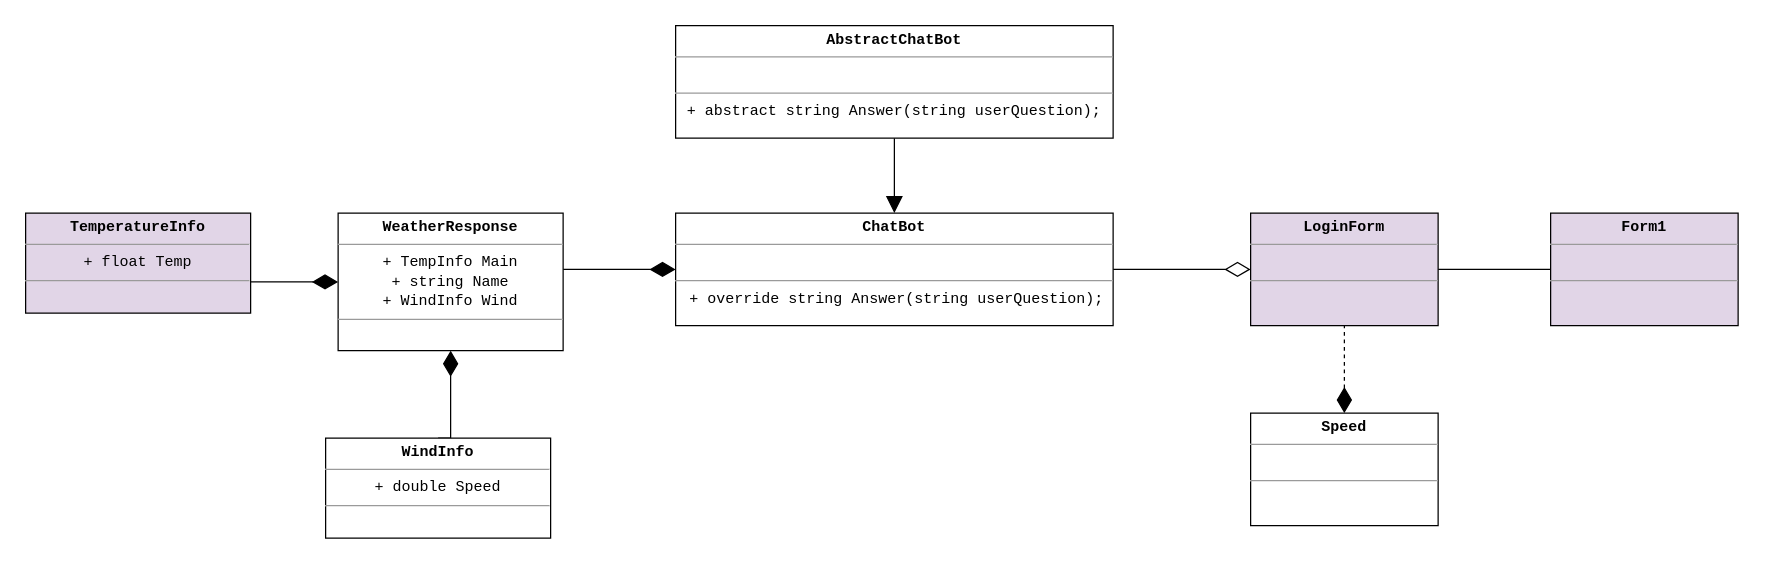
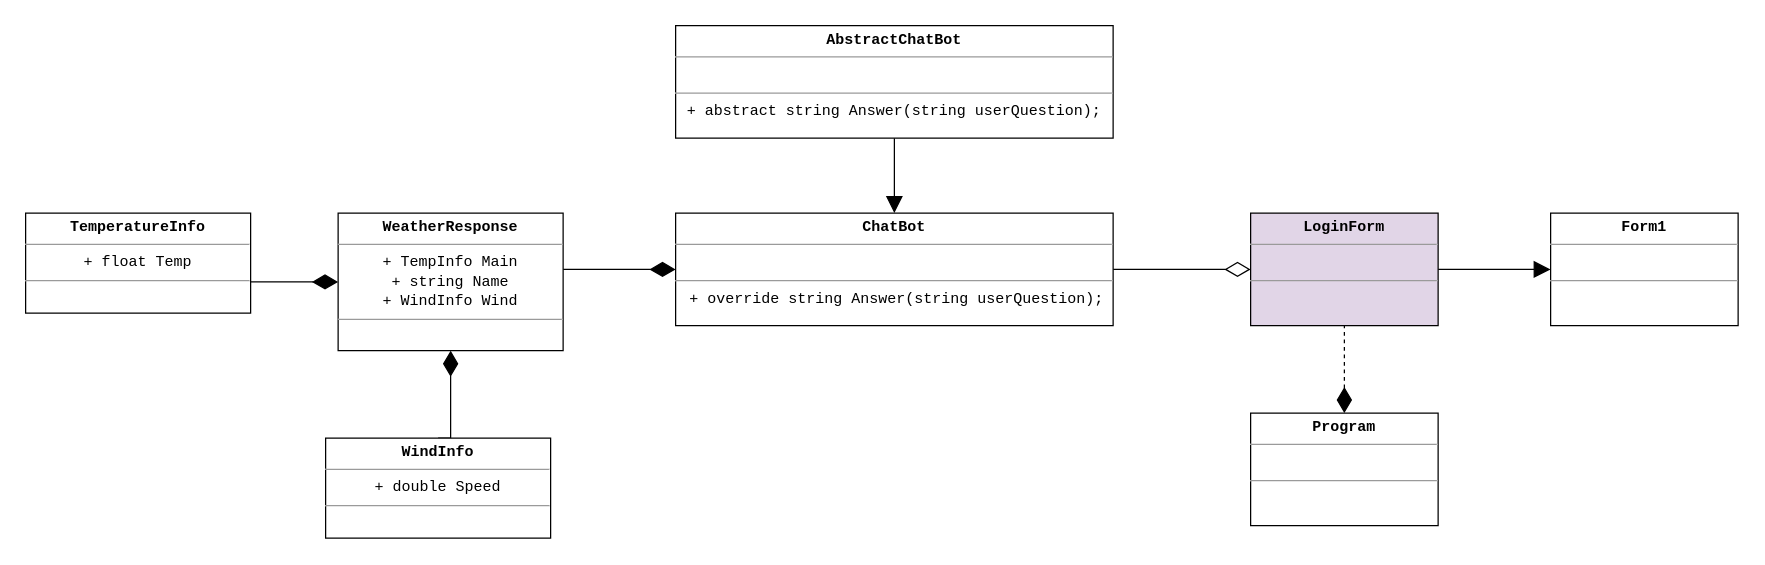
  <mxCell id="0" />
  <mxCell id="1" parent="0" />
  <mxCell id="2" style="edgeStyle=orthogonalEdgeStyle;rounded=0;orthogonalLoop=1;jettySize=auto;html=1;entryX=0.5;entryY=0;entryDx=0;entryDy=0;strokeWidth=1;endArrow=block;endFill=1;endSize=11;" parent="1" source="3" target="5" edge="1"><mxGeometry relative="1" as="geometry" /></mxCell>
  <mxCell id="3" value="&lt;p style=&quot;margin: 4px 0px 0px&quot;&gt;&lt;font face=&quot;Courier New&quot;&gt;&lt;b&gt;AbstractChatBot&lt;/b&gt;&lt;br&gt;&lt;/font&gt;&lt;/p&gt;&lt;hr size=&quot;1&quot;&gt;&lt;p style=&quot;margin: 0px 0px 0px 4px&quot;&gt;&lt;font face=&quot;Courier New&quot;&gt;&lt;br&gt;&lt;/font&gt;&lt;/p&gt;&lt;hr size=&quot;1&quot;&gt;&lt;font face=&quot;Courier New&quot;&gt;+ abstract&amp;nbsp;&lt;/font&gt;&lt;span style=&quot;font-family: &amp;#34;courier new&amp;#34;&quot;&gt;string Answer(string userQuestion);&lt;/span&gt;&lt;font face=&quot;Courier New&quot;&gt;&lt;br&gt;&lt;/font&gt;" style="verticalAlign=top;align=center;overflow=fill;fontSize=12;fontFamily=Helvetica;html=1;" parent="1" vertex="1"><mxGeometry x="540" y="20" width="350" height="90" as="geometry" /></mxCell>
  <mxCell id="4" style="edgeStyle=orthogonalEdgeStyle;rounded=0;orthogonalLoop=1;jettySize=auto;html=1;startArrow=none;startFill=0;startSize=18;endArrow=diamondThin;endFill=0;endSize=18;strokeWidth=1;entryX=0;entryY=0.5;entryDx=0;entryDy=0;" parent="1" source="5" target="8" edge="1"><mxGeometry relative="1" as="geometry"><Array as="points"><mxPoint x="960" y="215" /><mxPoint x="960" y="215" /></Array><mxPoint x="970" y="480" as="targetPoint" /></mxGeometry></mxCell>
  <mxCell id="5" value="&lt;p style=&quot;margin: 4px 0px 0px&quot;&gt;&lt;b style=&quot;font-family: &amp;#34;courier new&amp;#34;&quot;&gt;ChatBot&lt;/b&gt;&lt;br&gt;&lt;/p&gt;&lt;hr size=&quot;1&quot;&gt;&lt;p style=&quot;margin: 0px 0px 0px 4px&quot;&gt;&lt;font face=&quot;Courier New&quot;&gt;&lt;br&gt;&lt;/font&gt;&lt;/p&gt;&lt;hr size=&quot;1&quot;&gt;&lt;p style=&quot;margin: 0px 0px 0px 4px&quot;&gt;&lt;font face=&quot;Courier New&quot;&gt;+ override string Answer(string userQuestion);&lt;/font&gt;&lt;br&gt;&lt;/p&gt;" style="verticalAlign=top;align=center;overflow=fill;fontSize=12;fontFamily=Helvetica;html=1;" parent="1" vertex="1"><mxGeometry x="540" y="170" width="350" height="90" as="geometry" /></mxCell>
- <mxCell id="6" value="&lt;p style=&quot;margin: 4px 0px 0px&quot;&gt;&lt;font face=&quot;Courier New&quot;&gt;&lt;b&gt;Form1&lt;/b&gt;&lt;/font&gt;&lt;/p&gt;&lt;hr size=&quot;1&quot;&gt;&lt;p style=&quot;margin: 0px 0px 0px 4px&quot;&gt;&lt;font face=&quot;Courier New&quot;&gt;&lt;br&gt;&lt;/font&gt;&lt;/p&gt;&lt;hr size=&quot;1&quot;&gt;&lt;font face=&quot;Courier New&quot;&gt;&lt;br&gt;&lt;/font&gt;" style="verticalAlign=top;align=center;overflow=fill;fontSize=12;fontFamily=Helvetica;html=1;fillColor=#e1d5e7;" parent="1" vertex="1"><mxGeometry x="1240" y="170" width="150" height="90" as="geometry" /></mxCell>
- <mxCell id="7" style="edgeStyle=orthogonalEdgeStyle;rounded=0;orthogonalLoop=1;jettySize=auto;html=1;entryX=0;entryY=0.5;entryDx=0;entryDy=0;endArrow=none;endFill=1;endSize=11;strokeWidth=1;exitX=1;exitY=0.5;exitDx=0;exitDy=0;" parent="1" source="8" target="6" edge="1"><mxGeometry relative="1" as="geometry"><Array as="points"><mxPoint x="1190" y="215" /><mxPoint x="1190" y="215" /></Array></mxGeometry></mxCell>
+ <mxCell id="6" value="&lt;p style=&quot;margin: 4px 0px 0px&quot;&gt;&lt;font face=&quot;Courier New&quot;&gt;&lt;b&gt;Form1&lt;/b&gt;&lt;/font&gt;&lt;/p&gt;&lt;hr size=&quot;1&quot;&gt;&lt;p style=&quot;margin: 0px 0px 0px 4px&quot;&gt;&lt;font face=&quot;Courier New&quot;&gt;&lt;br&gt;&lt;/font&gt;&lt;/p&gt;&lt;hr size=&quot;1&quot;&gt;&lt;font face=&quot;Courier New&quot;&gt;&lt;br&gt;&lt;/font&gt;" style="verticalAlign=top;align=center;overflow=fill;fontSize=12;fontFamily=Helvetica;html=1;" parent="1" vertex="1"><mxGeometry x="1240" y="170" width="150" height="90" as="geometry" /></mxCell>
+ <mxCell id="7" style="edgeStyle=orthogonalEdgeStyle;rounded=0;orthogonalLoop=1;jettySize=auto;html=1;entryX=0;entryY=0.5;entryDx=0;entryDy=0;endArrow=block;endFill=1;endSize=11;strokeWidth=1;exitX=1;exitY=0.5;exitDx=0;exitDy=0;" parent="1" source="8" target="6" edge="1"><mxGeometry relative="1" as="geometry"><Array as="points"><mxPoint x="1190" y="215" /><mxPoint x="1190" y="215" /></Array></mxGeometry></mxCell>
  <mxCell id="8" value="&lt;p style=&quot;margin: 4px 0px 0px&quot;&gt;&lt;font face=&quot;Courier New&quot;&gt;&lt;b&gt;LoginForm&lt;/b&gt;&lt;/font&gt;&lt;/p&gt;&lt;hr size=&quot;1&quot;&gt;&lt;p style=&quot;margin: 0px 0px 0px 4px&quot;&gt;&lt;font face=&quot;Courier New&quot;&gt;&lt;br&gt;&lt;/font&gt;&lt;/p&gt;&lt;hr size=&quot;1&quot;&gt;&lt;font face=&quot;Courier New&quot;&gt;&lt;br&gt;&lt;/font&gt;" style="verticalAlign=top;align=center;overflow=fill;fontSize=12;fontFamily=Helvetica;html=1;fillColor=#e1d5e7;" parent="1" vertex="1"><mxGeometry x="1000" y="170" width="150" height="90" as="geometry" /></mxCell>
  <mxCell id="9" style="edgeStyle=orthogonalEdgeStyle;rounded=0;orthogonalLoop=1;jettySize=auto;html=1;entryX=0;entryY=0.5;entryDx=0;entryDy=0;startArrow=none;startFill=0;startSize=18;endArrow=diamondThin;endFill=1;endSize=18;strokeWidth=1;" parent="1" source="10" target="5" edge="1"><mxGeometry relative="1" as="geometry"><Array as="points"><mxPoint x="470" y="215" /><mxPoint x="470" y="215" /></Array></mxGeometry></mxCell>
  <mxCell id="10" value="&lt;p style=&quot;margin: 4px 0px 0px&quot;&gt;&lt;font face=&quot;Courier New&quot;&gt;&lt;b&gt;WeatherResponse&lt;/b&gt;&lt;/font&gt;&lt;br&gt;&lt;/p&gt;&lt;hr size=&quot;1&quot;&gt;&lt;p style=&quot;margin: 0px 0px 0px 4px&quot;&gt;&lt;/p&gt;&lt;font face=&quot;Courier New&quot;&gt;+ TempInfo Main&lt;br&gt;+ string Name&lt;br&gt;+ WindInfo Wind&lt;br&gt;&lt;/font&gt;&lt;hr size=&quot;1&quot;&gt;&lt;font face=&quot;Courier New&quot;&gt;&lt;br&gt;&lt;/font&gt;" style="verticalAlign=top;align=center;overflow=fill;fontSize=12;fontFamily=Helvetica;html=1;" parent="1" vertex="1"><mxGeometry x="270" y="170" width="180" height="110" as="geometry" /></mxCell>
  <mxCell id="11" style="edgeStyle=orthogonalEdgeStyle;rounded=0;orthogonalLoop=1;jettySize=auto;html=1;entryX=0;entryY=0.5;entryDx=0;entryDy=0;endArrow=diamondThin;endFill=1;endSize=18;strokeWidth=1;" parent="1" source="12" target="10" edge="1"><mxGeometry relative="1" as="geometry"><Array as="points"><mxPoint x="220" y="225" /><mxPoint x="220" y="225" /></Array></mxGeometry></mxCell>
- <mxCell id="12" value="&lt;p style=&quot;margin: 4px 0px 0px&quot;&gt;&lt;font face=&quot;Courier New&quot;&gt;&lt;b&gt;TemperatureInfo&lt;/b&gt;&lt;/font&gt;&lt;br&gt;&lt;/p&gt;&lt;hr size=&quot;1&quot;&gt;&lt;p style=&quot;margin: 0px 0px 0px 4px&quot;&gt;&lt;/p&gt;&lt;font face=&quot;Courier New&quot;&gt;+ float Temp&lt;br&gt;&lt;/font&gt;&lt;hr size=&quot;1&quot;&gt;&lt;font face=&quot;Courier New&quot;&gt;&lt;br&gt;&lt;/font&gt;" style="verticalAlign=top;align=center;overflow=fill;fontSize=12;fontFamily=Helvetica;html=1;fillColor=#e1d5e7;" parent="1" vertex="1"><mxGeometry x="20" y="170" width="180" height="80" as="geometry" /></mxCell>
+ <mxCell id="12" value="&lt;p style=&quot;margin: 4px 0px 0px&quot;&gt;&lt;font face=&quot;Courier New&quot;&gt;&lt;b&gt;TemperatureInfo&lt;/b&gt;&lt;/font&gt;&lt;br&gt;&lt;/p&gt;&lt;hr size=&quot;1&quot;&gt;&lt;p style=&quot;margin: 0px 0px 0px 4px&quot;&gt;&lt;/p&gt;&lt;font face=&quot;Courier New&quot;&gt;+ float Temp&lt;br&gt;&lt;/font&gt;&lt;hr size=&quot;1&quot;&gt;&lt;font face=&quot;Courier New&quot;&gt;&lt;br&gt;&lt;/font&gt;" style="verticalAlign=top;align=center;overflow=fill;fontSize=12;fontFamily=Helvetica;html=1;" parent="1" vertex="1"><mxGeometry x="20" y="170" width="180" height="80" as="geometry" /></mxCell>
  <mxCell id="13" style="edgeStyle=orthogonalEdgeStyle;rounded=0;orthogonalLoop=1;jettySize=auto;html=1;entryX=0.5;entryY=1;entryDx=0;entryDy=0;endArrow=diamondThin;endFill=1;endSize=18;strokeWidth=1;exitX=0.5;exitY=0;exitDx=0;exitDy=0;" parent="1" source="14" target="10" edge="1"><mxGeometry relative="1" as="geometry"><Array as="points"><mxPoint x="360" y="310" /><mxPoint x="360" y="310" /></Array></mxGeometry></mxCell>
  <mxCell id="14" value="&lt;p style=&quot;margin: 4px 0px 0px&quot;&gt;&lt;font face=&quot;Courier New&quot;&gt;&lt;b&gt;WindInfo&lt;/b&gt;&lt;/font&gt;&lt;br&gt;&lt;/p&gt;&lt;hr size=&quot;1&quot;&gt;&lt;p style=&quot;margin: 0px 0px 0px 4px&quot;&gt;&lt;/p&gt;&lt;font face=&quot;Courier New&quot;&gt;+ double Speed&lt;br&gt;&lt;/font&gt;&lt;hr size=&quot;1&quot;&gt;&lt;font face=&quot;Courier New&quot;&gt;&lt;br&gt;&lt;/font&gt;" style="verticalAlign=top;align=center;overflow=fill;fontSize=12;fontFamily=Helvetica;html=1;" parent="1" vertex="1"><mxGeometry x="260" y="350" width="180" height="80" as="geometry" /></mxCell>
  <mxCell id="15" style="edgeStyle=orthogonalEdgeStyle;rounded=0;orthogonalLoop=1;jettySize=auto;html=1;entryX=0.5;entryY=1;entryDx=0;entryDy=0;endArrow=none;endFill=0;endSize=18;strokeWidth=1;startArrow=diamondThin;startFill=1;startSize=18;dashed=1;" parent="1" source="16" target="8" edge="1"><mxGeometry relative="1" as="geometry"><Array as="points"><mxPoint x="1075" y="280" /><mxPoint x="1075" y="280" /></Array></mxGeometry></mxCell>
- <mxCell id="16" value="&lt;p style=&quot;margin: 4px 0px 0px&quot;&gt;&lt;font face=&quot;Courier New&quot;&gt;&lt;b&gt;Speed&lt;/b&gt;&lt;/font&gt;&lt;/p&gt;&lt;hr size=&quot;1&quot;&gt;&lt;p style=&quot;margin: 0px 0px 0px 4px&quot;&gt;&lt;font face=&quot;Courier New&quot;&gt;&lt;br&gt;&lt;/font&gt;&lt;/p&gt;&lt;hr size=&quot;1&quot;&gt;&lt;font face=&quot;Courier New&quot;&gt;&lt;br&gt;&lt;/font&gt;" style="verticalAlign=top;align=center;overflow=fill;fontSize=12;fontFamily=Helvetica;html=1;" parent="1" vertex="1"><mxGeometry x="1000" y="330" width="150" height="90" as="geometry" /></mxCell>
+ <mxCell id="16" value="&lt;p style=&quot;margin: 4px 0px 0px&quot;&gt;&lt;font face=&quot;Courier New&quot;&gt;&lt;b&gt;Program&lt;/b&gt;&lt;/font&gt;&lt;/p&gt;&lt;hr size=&quot;1&quot;&gt;&lt;p style=&quot;margin: 0px 0px 0px 4px&quot;&gt;&lt;font face=&quot;Courier New&quot;&gt;&lt;br&gt;&lt;/font&gt;&lt;/p&gt;&lt;hr size=&quot;1&quot;&gt;&lt;font face=&quot;Courier New&quot;&gt;&lt;br&gt;&lt;/font&gt;" style="verticalAlign=top;align=center;overflow=fill;fontSize=12;fontFamily=Helvetica;html=1;" parent="1" vertex="1"><mxGeometry x="1000" y="330" width="150" height="90" as="geometry" /></mxCell>
